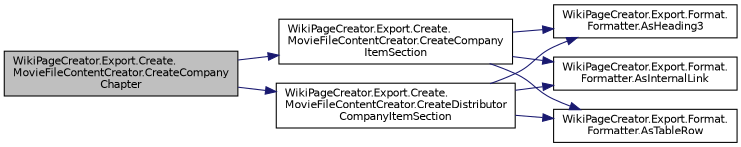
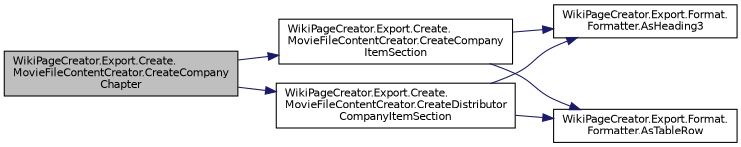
  digraph {
    fontname="DejaVu Sans"
    rankdir=LR
    node [color=black fillcolor=white fontname="DejaVu Sans" fontsize=10 shape=record style=filled]
    edge [color=midnightblue fontname="DejaVu Sans" fontsize=10 labelfontname=Helvetica labelfontsize=10 style=solid]
    n1 [fillcolor=grey75 fontcolor=black height=0.2 label="WikiPageCreator.Export.Create.\lMovieFileContentCreator.CreateCompany\lChapter" width=0.4]
    n2 [height=0.2 label="WikiPageCreator.Export.Create.\lMovieFileContentCreator.CreateCompany\lItemSection" width=0.4]
    n3 [height=0.2 label="WikiPageCreator.Export.Create.\lMovieFileContentCreator.CreateDistributor\lCompanyItemSection" width=0.4]
    n4 [height=0.2 label="WikiPageCreator.Export.Format.\lFormatter.AsHeading3" width=0.4]
-   n5 [height=0.2 label="WikiPageCreator.Export.Format.\lFormatter.AsInternalLink" width=0.4]
    n6 [height=0.2 label="WikiPageCreator.Export.Format.\lFormatter.AsTableRow" width=0.4]
    n1 -> n2
    n1 -> n3
    n2 -> n4
-   n2 -> n5
    n2 -> n6
    n3 -> n4
-   n3 -> n5
    n3 -> n6
  }
